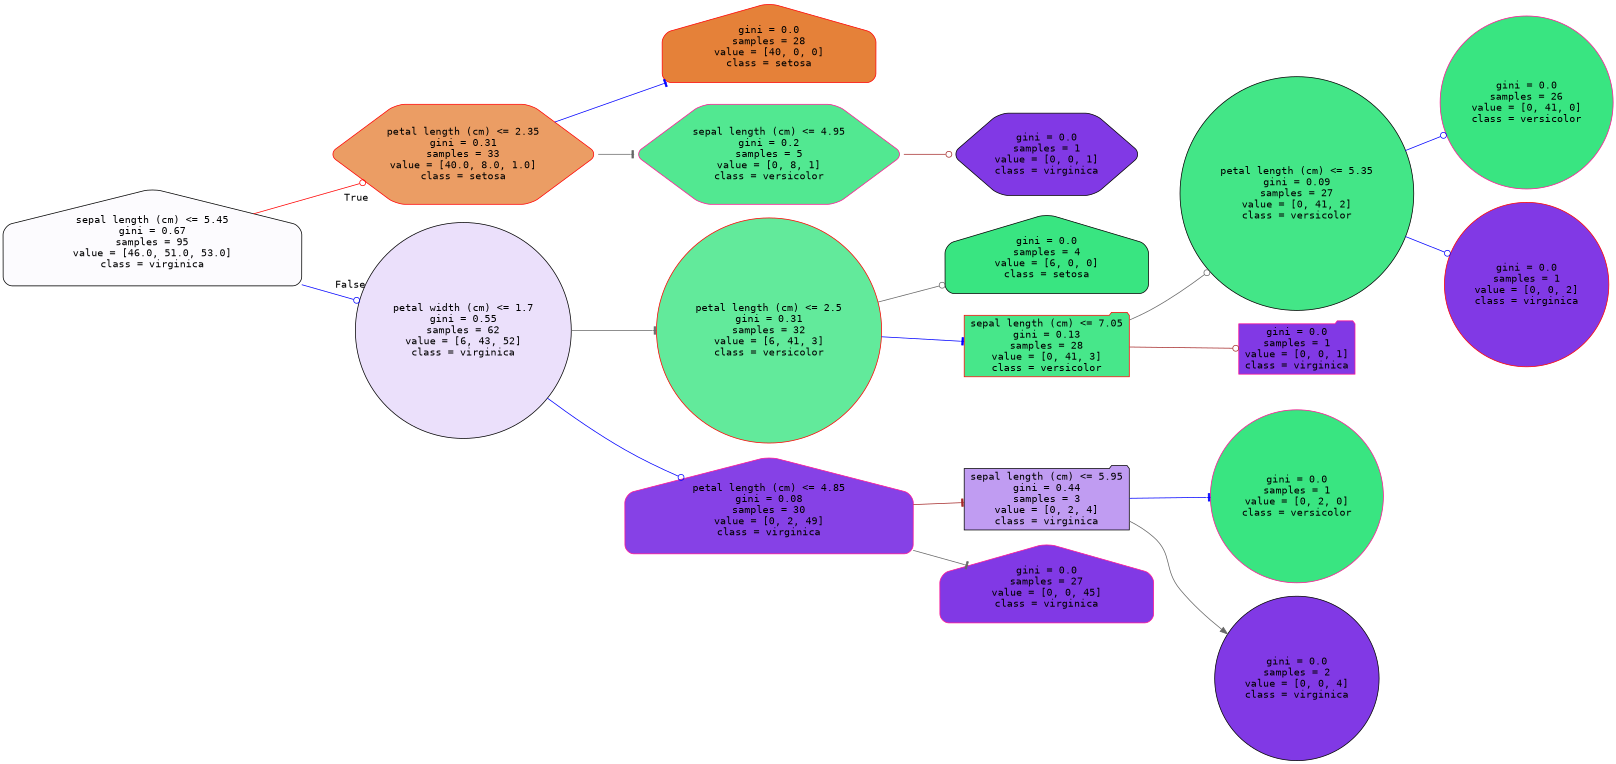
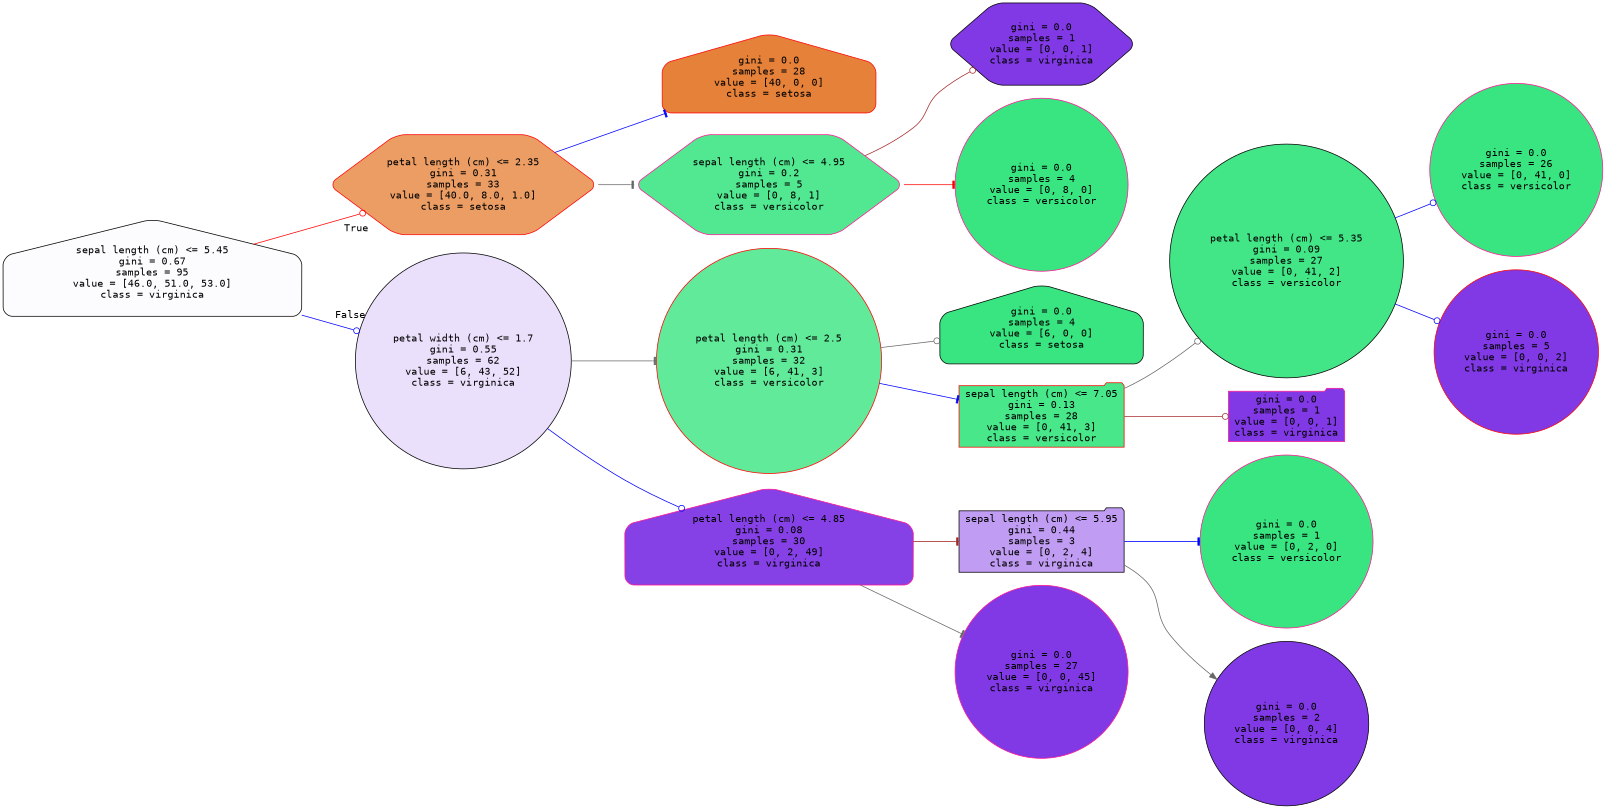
  digraph {
    fontname="DejaVu Sans Mono"
    rankdir=LR
    node [color=black fillcolor="#8139e5" fontname="DejaVu Sans Mono" shape=circle style="filled, rounded"]
    edge [arrowhead=odot color=blue fontname="DejaVu Sans Mono"]
    n1 [fillcolor="#fcfbfe" label="sepal length (cm) <= 5.45\ngini = 0.67\nsamples = 95\nvalue = [46.0, 51.0, 53.0]\nclass = virginica" shape=house]
    n2 [color=red fillcolor="#eb9d64" label="petal length (cm) <= 2.35\ngini = 0.31\nsamples = 33\nvalue = [40.0, 8.0, 1.0]\nclass = setosa" shape=hexagon]
    n3 [fillcolor="#ebe0fb" label="petal width (cm) <= 1.7\ngini = 0.55\nsamples = 62\nvalue = [6, 43, 52]\nclass = virginica"]
    n4 [color=red fillcolor="#e58139" label="gini = 0.0\nsamples = 28\nvalue = [40, 0, 0]\nclass = setosa" shape=house]
    n5 [color=deeppink fillcolor="#52e891" label="sepal length (cm) <= 4.95\ngini = 0.2\nsamples = 5\nvalue = [0, 8, 1]\nclass = versicolor" shape=hexagon]
    n6 [color=red fillcolor="#62ea9b" label="petal length (cm) <= 2.5\ngini = 0.31\nsamples = 32\nvalue = [6, 41, 3]\nclass = versicolor"]
    n7 [color=deeppink fillcolor="#8641e6" label="petal length (cm) <= 4.85\ngini = 0.08\nsamples = 30\nvalue = [0, 2, 49]\nclass = virginica" shape=house]
    n8 [label="gini = 0.0\nsamples = 1\nvalue = [0, 0, 1]\nclass = virginica" shape=hexagon]
+   n9 [color=deeppink fillcolor="#39e581" label="gini = 0.0\nsamples = 4\nvalue = [0, 8, 0]\nclass = versicolor"]
    n10 [fillcolor="#39e581" label="gini = 0.0\nsamples = 4\nvalue = [6, 0, 0]\nclass = setosa" shape=house]
    n11 [color=red fillcolor="#47e78a" label="sepal length (cm) <= 7.05\ngini = 0.13\nsamples = 28\nvalue = [0, 41, 3]\nclass = versicolor" shape=folder]
    n12 [fillcolor="#c09cf2" label="sepal length (cm) <= 5.95\ngini = 0.44\nsamples = 3\nvalue = [0, 2, 4]\nclass = virginica" shape=folder]
-   n13 [color=deeppink label="gini = 0.0\nsamples = 27\nvalue = [0, 0, 45]\nclass = virginica" shape=house]
+   n13 [color=deeppink label="gini = 0.0\nsamples = 27\nvalue = [0, 0, 45]\nclass = virginica"]
    n14 [fillcolor="#43e687" label="petal length (cm) <= 5.35\ngini = 0.09\nsamples = 27\nvalue = [0, 41, 2]\nclass = versicolor"]
    n15 [color=deeppink label="gini = 0.0\nsamples = 1\nvalue = [0, 0, 1]\nclass = virginica" shape=folder]
    n16 [color=deeppink fillcolor="#39e581" label="gini = 0.0\nsamples = 26\nvalue = [0, 41, 0]\nclass = versicolor"]
-   n17 [color=red label="gini = 0.0\nsamples = 1\nvalue = [0, 0, 2]\nclass = virginica"]
+   n17 [color=red label="gini = 0.0\nsamples = 5\nvalue = [0, 0, 2]\nclass = virginica"]
    n18 [color=deeppink fillcolor="#39e581" label="gini = 0.0\nsamples = 1\nvalue = [0, 2, 0]\nclass = versicolor"]
    n19 [label="gini = 0.0\nsamples = 2\nvalue = [0, 0, 4]\nclass = virginica"]
    n1 -> n2 [color=red headlabel=True labelangle=45 labeldistance=2.5]
    n1 -> n3 [headlabel=False labelangle=-45 labeldistance=2.5]
    n2 -> n4 [arrowhead=tee]
    n2 -> n5 [arrowhead=tee color=gray40]
    n3 -> n6 [arrowhead=tee color=gray40]
    n3 -> n7
    n5 -> n8 [color=brown]
+   n5 -> n9 [arrowhead=tee color=red]
    n6 -> n10 [color=gray40]
    n6 -> n11 [arrowhead=tee]
    n7 -> n12 [arrowhead=tee color=brown]
    n7 -> n13 [arrowhead=tee color=gray40]
    n11 -> n14 [color=gray40]
    n11 -> n15 [color=brown]
    n12 -> n18 [arrowhead=tee]
    n12 -> n19 [arrowhead=normal color=gray40]
    n14 -> n16
    n14 -> n17
  }
